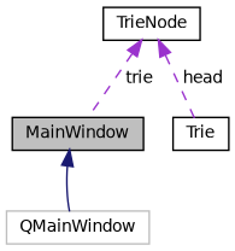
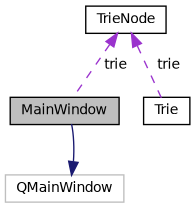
  digraph {
    node [color=black fillcolor=white fontname=Helvetica fontsize=10 shape=record style=filled]
    edge [color=darkorchid3 dir=back fontname=Helvetica fontsize=10 labelfontname=Helvetica labelfontsize=10 style=dashed]
    n1 [fillcolor=grey75 fontcolor=black height=0.2 label=MainWindow width=0.4]
    n2 [color=grey75 height=0.2 label=QMainWindow width=0.4]
    n3 [height=0.2 label=Trie width=0.4]
    n4 [height=0.2 label=TrieNode width=0.4]
-   n1 -> n2 [color=midnightblue style=solid]
+   n2 -> n1 [color=midnightblue style=solid]
    n4 -> n1 [label=" trie"]
-   n4 -> n3 [label=" head"]
+   n4 -> n3 [label=" trie"]
  }
